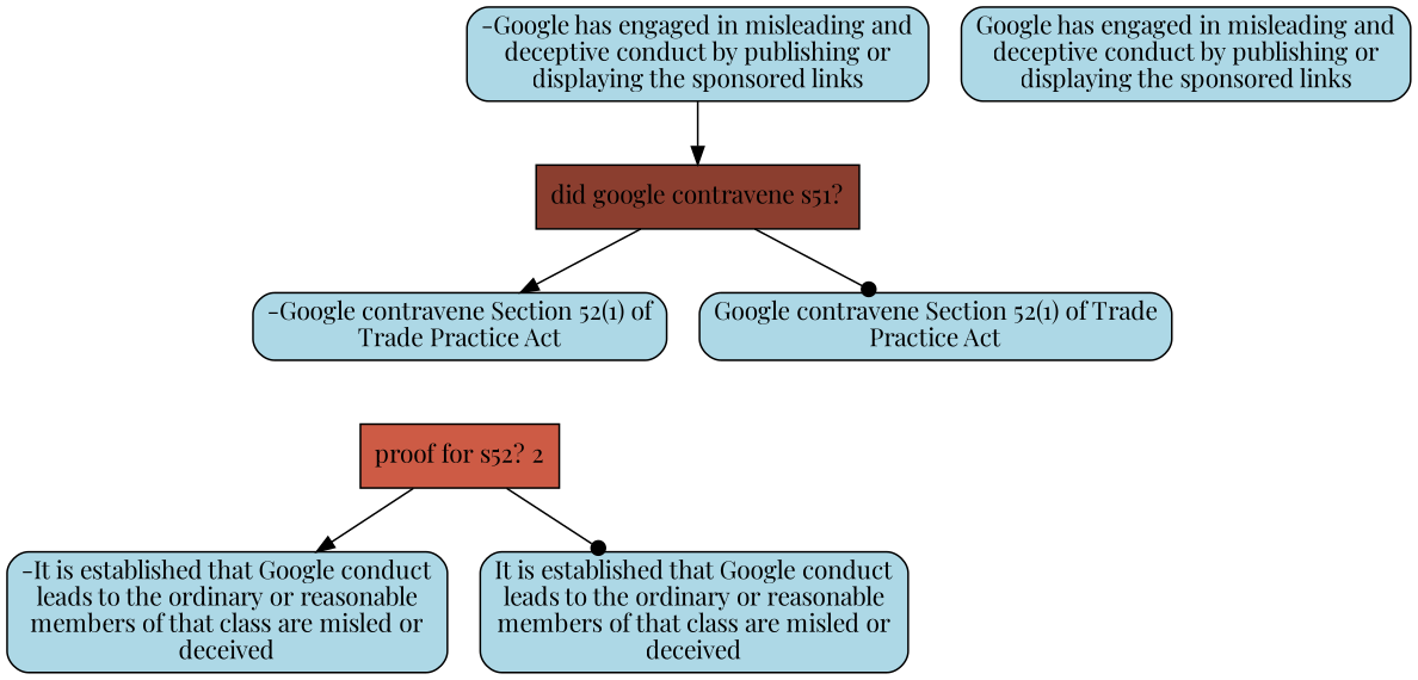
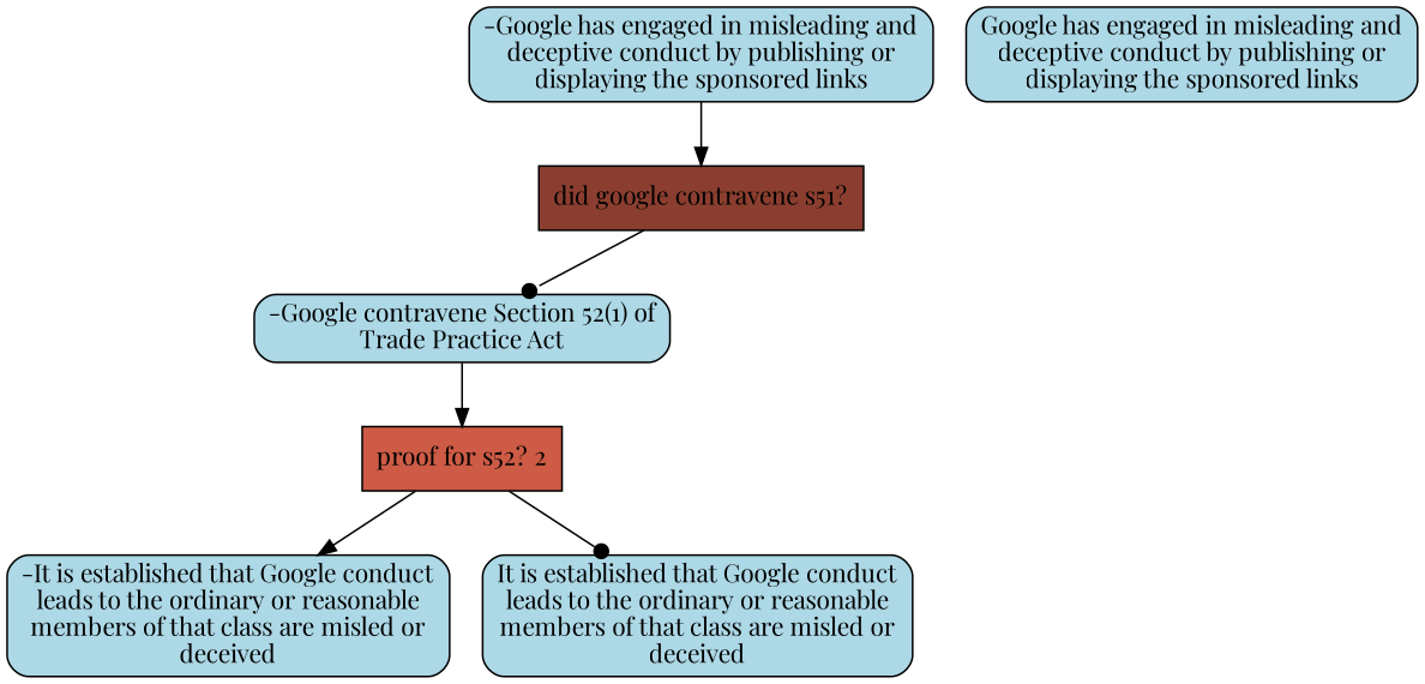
  digraph {
    fontname="Playfair Display"
    node [color=black fillcolor=lightblue fixedsize=false fontname="Playfair Display" shape=box style="rounded,filled"]
    edge [fontname="Playfair Display"]
    n1 [fillcolor=coral4 label="did google contravene s51?" style=filled]
    "-Google contravene Section 52(1) of\nTrade Practice Act"
-   "Google contravene Section 52(1) of Trade\nPractice Act"
    "proof for s52? 2" [fillcolor=coral3 style=filled]
    "-Google has engaged in misleading and\ndeceptive conduct by publishing or\ndisplaying the sponsored links"
    "Google has engaged in misleading and\ndeceptive conduct by publishing or\ndisplaying the sponsored links"
    "-It is established that Google conduct\nleads to the ordinary or reasonable\nmembers of that class are misled or\ndeceived"
    "It is established that Google conduct\nleads to the ordinary or reasonable\nmembers of that class are misled or\ndeceived"
-   n1 -> "-Google contravene Section 52(1) of\nTrade Practice Act"
-   n1 -> "Google contravene Section 52(1) of Trade\nPractice Act" [arrowhead=dot]
+   n1 -> "-Google contravene Section 52(1) of\nTrade Practice Act" [arrowhead=dot]
+   "-Google contravene Section 52(1) of\nTrade Practice Act" -> "proof for s52? 2"
    "proof for s52? 2" -> "-It is established that Google conduct\nleads to the ordinary or reasonable\nmembers of that class are misled or\ndeceived"
    "proof for s52? 2" -> "It is established that Google conduct\nleads to the ordinary or reasonable\nmembers of that class are misled or\ndeceived" [arrowhead=dot]
    "-Google has engaged in misleading and\ndeceptive conduct by publishing or\ndisplaying the sponsored links" -> n1
  }
